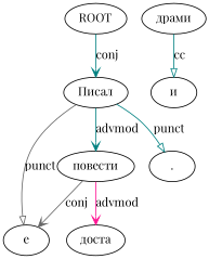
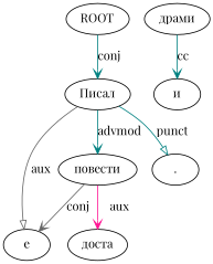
  digraph {
    fontname="Playfair Display"
    node [fontname="Playfair Display"]
    edge [arrowhead=vee color=teal fontname="Playfair Display"]
    ROOT
    "Писал"
    "е"
    "повести"
    "."
    "доста"
    "драми"
    "и"
    ROOT -> "Писал" [label=conj]
-   "Писал" -> "е" [arrowhead=onormal color=gray40 label=punct]
+   "Писал" -> "е" [arrowhead=onormal color=gray40 label=aux]
    "Писал" -> "повести" [label=advmod]
    "Писал" -> "." [arrowhead=onormal label=punct]
    "повести" -> "е" [color=gray40 label=conj]
-   "повести" -> "доста" [color=deeppink label=advmod]
-   "драми" -> "и" [arrowhead=onormal label=cc]
+   "повести" -> "доста" [color=deeppink label=aux]
+   "драми" -> "и" [label=cc]
  }
